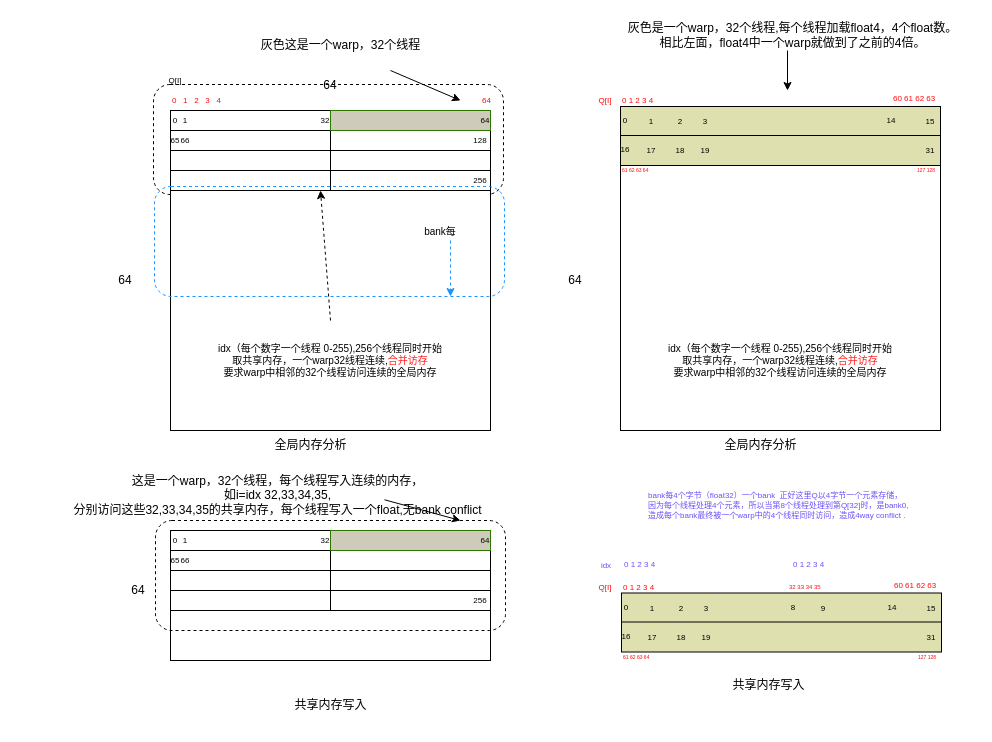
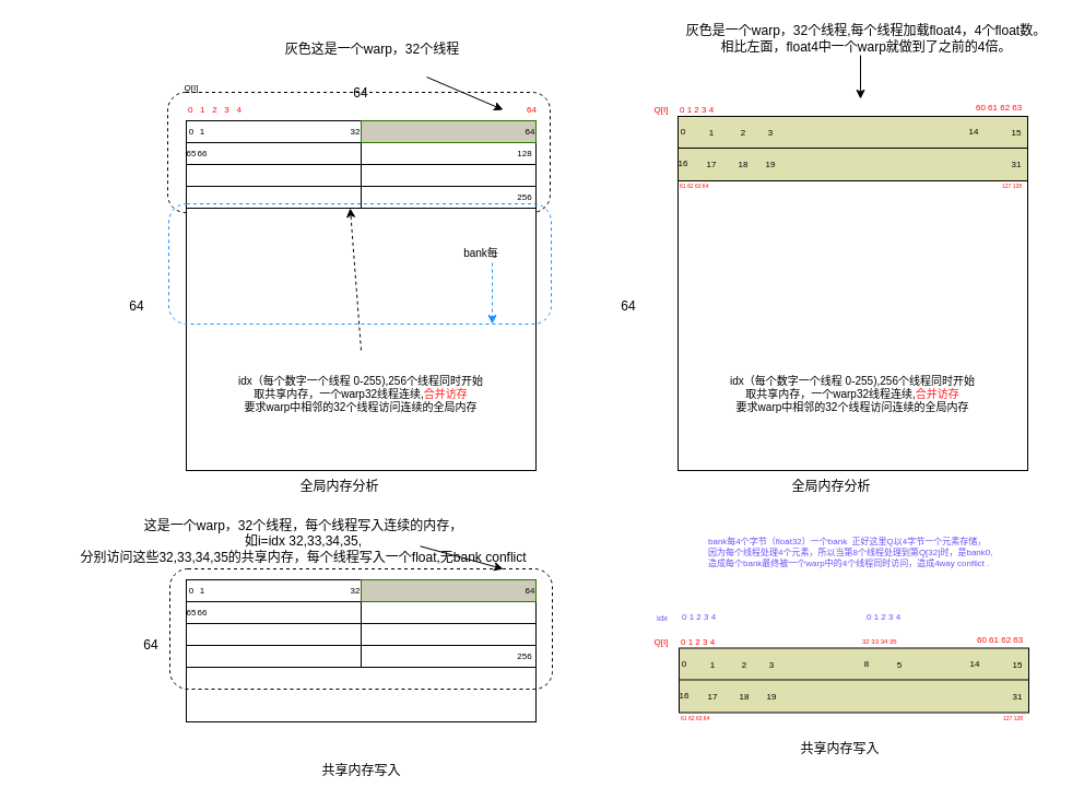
  <mxCell id="0" />
  <mxCell id="1" parent="0" />
  <mxCell id="2" value="" style="rounded=1;whiteSpace=wrap;html=1;fillColor=none;dashed=1;" vertex="1" parent="1"><mxGeometry x="153" y="84" width="350" height="110" as="geometry" /></mxCell>
  <mxCell id="3" value="" style="rounded=0;whiteSpace=wrap;html=1;" vertex="1" parent="1"><mxGeometry x="170" y="110" width="320" height="320" as="geometry" /></mxCell>
  <mxCell id="4" value="64" style="text;html=1;align=center;verticalAlign=middle;whiteSpace=wrap;rounded=0;" vertex="1" parent="1"><mxGeometry x="300" y="70" width="60" height="30" as="geometry" /></mxCell>
  <mxCell id="5" value="64" style="text;html=1;align=center;verticalAlign=middle;whiteSpace=wrap;rounded=0;" vertex="1" parent="1"><mxGeometry x="110" y="270" width="30" height="20" as="geometry" /></mxCell>
  <mxCell id="6" value="" style="rounded=0;whiteSpace=wrap;html=1;" vertex="1" parent="1"><mxGeometry x="170" y="130" width="160" height="20" as="geometry" /></mxCell>
  <mxCell id="7" value="" style="rounded=0;whiteSpace=wrap;html=1;fillColor=#CFCBBA;fontColor=#ffffff;strokeColor=#2D7600;" vertex="1" parent="1"><mxGeometry x="330" y="110" width="160" height="20" as="geometry" /></mxCell>
  <mxCell id="8" value="" style="rounded=0;whiteSpace=wrap;html=1;" vertex="1" parent="1"><mxGeometry x="330" y="150" width="160" height="20" as="geometry" /></mxCell>
  <mxCell id="9" value="" style="rounded=0;whiteSpace=wrap;html=1;" vertex="1" parent="1"><mxGeometry x="170" y="170" width="160" height="20" as="geometry" /></mxCell>
  <mxCell id="10" value="" style="rounded=0;whiteSpace=wrap;html=1;" vertex="1" parent="1"><mxGeometry x="330" y="170" width="160" height="20" as="geometry" /></mxCell>
  <mxCell id="11" value="" style="endArrow=classic;html=1;rounded=0;" edge="1" parent="1"><mxGeometry width="50" height="50" relative="1" as="geometry"><mxPoint x="390" y="70" as="sourcePoint" /><mxPoint x="460" y="100" as="targetPoint" /></mxGeometry></mxCell>
  <mxCell id="12" value="灰色这是一个warp，32个线程" style="text;html=1;align=center;verticalAlign=middle;resizable=0;points=[];autosize=1;strokeColor=none;fillColor=none;" vertex="1" parent="1"><mxGeometry x="250" y="30" width="180" height="30" as="geometry" /></mxCell>
  <mxCell id="13" value="全局内存分析" style="text;html=1;align=center;verticalAlign=middle;resizable=0;points=[];autosize=1;strokeColor=none;fillColor=none;" vertex="1" parent="1"><mxGeometry x="260" y="430" width="100" height="30" as="geometry" /></mxCell>
  <mxCell id="14" value="0" style="text;html=1;align=center;verticalAlign=middle;whiteSpace=wrap;rounded=0;fontSize=8;" vertex="1" parent="1"><mxGeometry x="170" y="110" width="10" height="20" as="geometry" /></mxCell>
  <mxCell id="15" value="1" style="text;html=1;align=center;verticalAlign=middle;whiteSpace=wrap;rounded=0;fontSize=8;" vertex="1" parent="1"><mxGeometry x="180" y="110" width="10" height="20" as="geometry" /></mxCell>
  <mxCell id="16" value="32" style="text;html=1;align=center;verticalAlign=middle;whiteSpace=wrap;rounded=0;fontSize=8;" vertex="1" parent="1"><mxGeometry x="320" y="110" width="10" height="20" as="geometry" /></mxCell>
  <mxCell id="17" value="64" style="text;html=1;align=center;verticalAlign=middle;whiteSpace=wrap;rounded=0;fontSize=8;" vertex="1" parent="1"><mxGeometry x="480" y="110" width="10" height="20" as="geometry" /></mxCell>
  <mxCell id="18" value="65" style="text;html=1;align=center;verticalAlign=middle;whiteSpace=wrap;rounded=0;fontSize=8;" vertex="1" parent="1"><mxGeometry x="170" y="130" width="10" height="20" as="geometry" /></mxCell>
  <mxCell id="19" value="66" style="text;html=1;align=center;verticalAlign=middle;whiteSpace=wrap;rounded=0;fontSize=8;" vertex="1" parent="1"><mxGeometry x="180" y="130" width="10" height="20" as="geometry" /></mxCell>
  <mxCell id="20" value="256" style="text;html=1;align=center;verticalAlign=middle;whiteSpace=wrap;rounded=0;fontSize=8;" vertex="1" parent="1"><mxGeometry x="470" y="170" width="20" height="20" as="geometry" /></mxCell>
  <mxCell id="21" value="" style="endArrow=classic;html=1;rounded=0;startArrow=none;startFill=0;dashed=1;" edge="1" parent="1"><mxGeometry width="50" height="50" relative="1" as="geometry"><mxPoint x="330" y="320" as="sourcePoint" /><mxPoint x="320" y="190" as="targetPoint" /></mxGeometry></mxCell>
  <mxCell id="22" value="idx（每个数字一个线程 0-255),256个线程同时开始&lt;div&gt;取共享内存，一个warp32线程连续,&lt;font style=&quot;color: rgb(255, 28, 28);&quot;&gt;合并访存&lt;/font&gt;&lt;/div&gt;&lt;div&gt;要求warp中相邻的32个线程访问连续的全局内存&lt;/div&gt;" style="text;html=1;align=center;verticalAlign=middle;whiteSpace=wrap;rounded=0;fontSize=10;" vertex="1" parent="1"><mxGeometry x="210" y="340" width="240" height="40" as="geometry" /></mxCell>
  <mxCell id="23" value="" style="rounded=1;whiteSpace=wrap;html=1;fillColor=none;dashed=1;fontColor=#3033FF;strokeColor=#1C93FF;" vertex="1" parent="1"><mxGeometry x="154" y="186" width="350" height="110" as="geometry" /></mxCell>
  <mxCell id="24" value="" style="endArrow=classic;html=1;rounded=0;startArrow=none;startFill=0;dashed=1;strokeColor=#1C93FF;" edge="1" parent="1"><mxGeometry width="50" height="50" relative="1" as="geometry"><mxPoint x="450" y="240" as="sourcePoint" /><mxPoint x="450" y="296" as="targetPoint" /></mxGeometry></mxCell>
  <mxCell id="25" value="bank每" style="text;html=1;align=center;verticalAlign=middle;whiteSpace=wrap;rounded=0;fontSize=10;" vertex="1" parent="1"><mxGeometry x="400" y="211" width="80" height="40" as="geometry" /></mxCell>
  <mxCell id="26" value="" style="rounded=0;whiteSpace=wrap;html=1;" vertex="1" parent="1"><mxGeometry x="170" y="530" width="320" height="130" as="geometry" /></mxCell>
  <mxCell id="27" value="64" style="text;html=1;align=center;verticalAlign=middle;whiteSpace=wrap;rounded=0;" vertex="1" parent="1"><mxGeometry x="123" y="580" width="30" height="20" as="geometry" /></mxCell>
  <mxCell id="28" value="" style="rounded=0;whiteSpace=wrap;html=1;" vertex="1" parent="1"><mxGeometry x="170" y="550" width="160" height="20" as="geometry" /></mxCell>
  <mxCell id="29" value="" style="rounded=0;whiteSpace=wrap;html=1;fillColor=#CFCBBA;fontColor=#ffffff;strokeColor=#2D7600;" vertex="1" parent="1"><mxGeometry x="330" y="530" width="160" height="20" as="geometry" /></mxCell>
  <mxCell id="30" value="" style="rounded=0;whiteSpace=wrap;html=1;" vertex="1" parent="1"><mxGeometry x="330" y="570" width="160" height="20" as="geometry" /></mxCell>
  <mxCell id="31" value="" style="rounded=0;whiteSpace=wrap;html=1;" vertex="1" parent="1"><mxGeometry x="170" y="590" width="160" height="20" as="geometry" /></mxCell>
  <mxCell id="32" value="" style="rounded=0;whiteSpace=wrap;html=1;" vertex="1" parent="1"><mxGeometry x="330" y="590" width="160" height="20" as="geometry" /></mxCell>
  <mxCell id="33" value="" style="endArrow=classic;html=1;rounded=0;exitX=1;exitY=0.976;exitDx=0;exitDy=0;exitPerimeter=0;" edge="1" parent="1"><mxGeometry width="50" height="50" relative="1" as="geometry"><mxPoint x="384" y="499.28" as="sourcePoint" /><mxPoint x="460" y="520" as="targetPoint" /></mxGeometry></mxCell>
  <mxCell id="34" value="共享内存写入" style="text;html=1;align=center;verticalAlign=middle;resizable=0;points=[];autosize=1;strokeColor=none;fillColor=none;" vertex="1" parent="1"><mxGeometry x="280" y="690" width="100" height="30" as="geometry" /></mxCell>
  <mxCell id="35" value="0" style="text;html=1;align=center;verticalAlign=middle;whiteSpace=wrap;rounded=0;fontSize=8;" vertex="1" parent="1"><mxGeometry x="170" y="530" width="10" height="20" as="geometry" /></mxCell>
  <mxCell id="36" value="1" style="text;html=1;align=center;verticalAlign=middle;whiteSpace=wrap;rounded=0;fontSize=8;" vertex="1" parent="1"><mxGeometry x="180" y="530" width="10" height="20" as="geometry" /></mxCell>
  <mxCell id="37" value="32" style="text;html=1;align=center;verticalAlign=middle;whiteSpace=wrap;rounded=0;fontSize=8;" vertex="1" parent="1"><mxGeometry x="320" y="530" width="10" height="20" as="geometry" /></mxCell>
  <mxCell id="38" value="64" style="text;html=1;align=center;verticalAlign=middle;whiteSpace=wrap;rounded=0;fontSize=8;" vertex="1" parent="1"><mxGeometry x="480" y="530" width="10" height="20" as="geometry" /></mxCell>
  <mxCell id="39" value="65" style="text;html=1;align=center;verticalAlign=middle;whiteSpace=wrap;rounded=0;fontSize=8;" vertex="1" parent="1"><mxGeometry x="170" y="550" width="10" height="20" as="geometry" /></mxCell>
  <mxCell id="40" value="66" style="text;html=1;align=center;verticalAlign=middle;whiteSpace=wrap;rounded=0;fontSize=8;" vertex="1" parent="1"><mxGeometry x="180" y="550" width="10" height="20" as="geometry" /></mxCell>
  <mxCell id="41" value="256" style="text;html=1;align=center;verticalAlign=middle;whiteSpace=wrap;rounded=0;fontSize=8;" vertex="1" parent="1"><mxGeometry x="470" y="590" width="20" height="20" as="geometry" /></mxCell>
  <mxCell id="42" value="" style="rounded=1;whiteSpace=wrap;html=1;fillColor=none;dashed=1;" vertex="1" parent="1"><mxGeometry x="155" y="520" width="350" height="110" as="geometry" /></mxCell>
  <mxCell id="43" value="&lt;span style=&quot;text-wrap-mode: nowrap;&quot;&gt;这是一个warp，32个线程，每个线程写入连续的内存，&lt;/span&gt;&lt;div&gt;&lt;span style=&quot;text-wrap-mode: nowrap;&quot;&gt;如i=idx 32,33,34,35,&lt;/span&gt;&lt;span style=&quot;text-wrap-mode: nowrap; background-color: transparent; color: light-dark(rgb(0, 0, 0), rgb(255, 255, 255));&quot;&gt;分别访问这些32,33,34,35的共享内存，每个线程写入一个float,无bank conflict&lt;/span&gt;&lt;/div&gt;" style="text;html=1;align=center;verticalAlign=middle;whiteSpace=wrap;rounded=0;" vertex="1" parent="1"><mxGeometry x="20" y="480" width="515" height="30" as="geometry" /></mxCell>
  <mxCell id="44" value="" style="rounded=0;whiteSpace=wrap;html=1;" vertex="1" parent="1"><mxGeometry x="620" y="110" width="320" height="320" as="geometry" /></mxCell>
  <mxCell id="45" value="64" style="text;html=1;align=center;verticalAlign=middle;whiteSpace=wrap;rounded=0;" vertex="1" parent="1"><mxGeometry x="560" y="270" width="30" height="20" as="geometry" /></mxCell>
  <mxCell id="46" value="" style="rounded=0;whiteSpace=wrap;html=1;fillColor=#DEE1AF;" vertex="1" parent="1"><mxGeometry x="620" y="106" width="320" height="30" as="geometry" /></mxCell>
  <mxCell id="47" value="" style="endArrow=classic;html=1;rounded=0;" edge="1" parent="1"><mxGeometry width="50" height="50" relative="1" as="geometry"><mxPoint x="787" y="50" as="sourcePoint" /><mxPoint x="787" y="90" as="targetPoint" /></mxGeometry></mxCell>
  <mxCell id="48" value="全局内存分析" style="text;html=1;align=center;verticalAlign=middle;resizable=0;points=[];autosize=1;strokeColor=none;fillColor=none;" vertex="1" parent="1"><mxGeometry x="710" y="430" width="100" height="30" as="geometry" /></mxCell>
  <mxCell id="49" value="0" style="text;html=1;align=center;verticalAlign=middle;whiteSpace=wrap;rounded=0;fontSize=8;" vertex="1" parent="1"><mxGeometry x="620" y="110" width="10" height="20" as="geometry" /></mxCell>
  <mxCell id="50" value="1" style="text;html=1;align=center;verticalAlign=middle;whiteSpace=wrap;rounded=0;fontSize=8;" vertex="1" parent="1"><mxGeometry x="646" y="111" width="10" height="20" as="geometry" /></mxCell>
  <mxCell id="51" value="15" style="text;html=1;align=center;verticalAlign=middle;whiteSpace=wrap;rounded=0;fontSize=8;" vertex="1" parent="1"><mxGeometry x="925" y="111" width="10" height="20" as="geometry" /></mxCell>
  <mxCell id="52" value="idx（每个数字一个线程 0-255),256个线程同时开始&lt;div&gt;取共享内存，一个warp32线程连续,&lt;font style=&quot;color: rgb(255, 28, 28);&quot;&gt;合并访存&lt;/font&gt;&lt;/div&gt;&lt;div&gt;要求warp中相邻的32个线程访问连续的全局内存&lt;/div&gt;" style="text;html=1;align=center;verticalAlign=middle;whiteSpace=wrap;rounded=0;fontSize=10;" vertex="1" parent="1"><mxGeometry x="660" y="340" width="240" height="40" as="geometry" /></mxCell>
  <mxCell id="53" value="共享内存写入" style="text;html=1;align=center;verticalAlign=middle;resizable=0;points=[];autosize=1;strokeColor=none;fillColor=none;" vertex="1" parent="1"><mxGeometry x="718" y="670" width="100" height="30" as="geometry" /></mxCell>
  <mxCell id="54" value="0 1 2 3 4" style="text;html=1;align=left;verticalAlign=middle;whiteSpace=wrap;rounded=0;fontSize=8;fontColor=#FF0A0A;" vertex="1" parent="1"><mxGeometry x="620" y="90" width="130" height="20" as="geometry" /></mxCell>
  <mxCell id="55" value="Q[I]" style="text;html=1;align=center;verticalAlign=middle;whiteSpace=wrap;rounded=0;fontSize=8;fontColor=light-dark(#ff0000, #ededed);" vertex="1" parent="1"><mxGeometry x="600" y="90" width="10" height="20" as="geometry" /></mxCell>
  <mxCell id="56" value="2" style="text;html=1;align=center;verticalAlign=middle;whiteSpace=wrap;rounded=0;fontSize=8;" vertex="1" parent="1"><mxGeometry x="675" y="111" width="10" height="20" as="geometry" /></mxCell>
  <mxCell id="57" value="3" style="text;html=1;align=center;verticalAlign=middle;whiteSpace=wrap;rounded=0;fontSize=8;" vertex="1" parent="1"><mxGeometry x="700" y="111" width="10" height="20" as="geometry" /></mxCell>
  <mxCell id="58" value="0&amp;nbsp; &amp;nbsp;1&amp;nbsp; &amp;nbsp;2&amp;nbsp; &amp;nbsp;3&amp;nbsp; &amp;nbsp;4" style="text;html=1;align=left;verticalAlign=middle;whiteSpace=wrap;rounded=0;fontSize=8;fontColor=#FF0A0A;" vertex="1" parent="1"><mxGeometry x="170" y="90" width="130" height="20" as="geometry" /></mxCell>
  <mxCell id="59" value="Q[I]" style="text;html=1;align=center;verticalAlign=middle;whiteSpace=wrap;rounded=0;fontSize=8;" vertex="1" parent="1"><mxGeometry x="170" y="70" width="10" height="20" as="geometry" /></mxCell>
  <mxCell id="60" value="64" style="text;html=1;align=left;verticalAlign=middle;whiteSpace=wrap;rounded=0;fontSize=8;fontColor=#FF0A0A;" vertex="1" parent="1"><mxGeometry x="480" y="90" width="10" height="20" as="geometry" /></mxCell>
  <mxCell id="61" value="60 61 62 63" style="text;html=1;align=left;verticalAlign=middle;whiteSpace=wrap;rounded=0;fontSize=8;fontColor=#FF0A0A;" vertex="1" parent="1"><mxGeometry x="891" y="88" width="70" height="20" as="geometry" /></mxCell>
  <mxCell id="62" value="&lt;span style=&quot;text-wrap-mode: nowrap;&quot;&gt;灰色&lt;/span&gt;&lt;span style=&quot;text-wrap-mode: nowrap;&quot;&gt;是一个warp，32个线程,每个线程加载float4，4个float数。&lt;/span&gt;&lt;div&gt;&lt;span style=&quot;text-wrap-mode: nowrap;&quot;&gt;相比左面，float4中一个warp就做到了之前的4倍。&lt;/span&gt;&lt;/div&gt;" style="text;html=1;align=center;verticalAlign=middle;whiteSpace=wrap;rounded=0;" vertex="1" parent="1"><mxGeometry x="620" y="20" width="345" height="30" as="geometry" /></mxCell>
  <mxCell id="63" value="" style="rounded=0;whiteSpace=wrap;html=1;fillColor=#DEE1AF;" vertex="1" parent="1"><mxGeometry x="620" y="135" width="320" height="30" as="geometry" /></mxCell>
  <mxCell id="64" value="16" style="text;html=1;align=center;verticalAlign=middle;whiteSpace=wrap;rounded=0;fontSize=8;" vertex="1" parent="1"><mxGeometry x="620" y="139" width="10" height="20" as="geometry" /></mxCell>
  <mxCell id="65" value="17" style="text;html=1;align=center;verticalAlign=middle;whiteSpace=wrap;rounded=0;fontSize=8;" vertex="1" parent="1"><mxGeometry x="646" y="140" width="10" height="20" as="geometry" /></mxCell>
  <mxCell id="66" value="31" style="text;html=1;align=center;verticalAlign=middle;whiteSpace=wrap;rounded=0;fontSize=8;" vertex="1" parent="1"><mxGeometry x="925" y="140" width="10" height="20" as="geometry" /></mxCell>
  <mxCell id="67" value="18" style="text;html=1;align=center;verticalAlign=middle;whiteSpace=wrap;rounded=0;fontSize=8;" vertex="1" parent="1"><mxGeometry x="675" y="140" width="10" height="20" as="geometry" /></mxCell>
  <mxCell id="68" value="19" style="text;html=1;align=center;verticalAlign=middle;whiteSpace=wrap;rounded=0;fontSize=8;" vertex="1" parent="1"><mxGeometry x="700" y="140" width="10" height="20" as="geometry" /></mxCell>
  <mxCell id="69" value="14" style="text;html=1;align=center;verticalAlign=middle;whiteSpace=wrap;rounded=0;fontSize=8;" vertex="1" parent="1"><mxGeometry x="886" y="110" width="10" height="20" as="geometry" /></mxCell>
  <mxCell id="70" value="61 62 63 64" style="text;html=1;align=left;verticalAlign=middle;whiteSpace=wrap;rounded=0;fontSize=5;fontColor=#FF0A0A;" vertex="1" parent="1"><mxGeometry x="620" y="159" width="130" height="20" as="geometry" /></mxCell>
  <mxCell id="71" value="128" style="text;html=1;align=center;verticalAlign=middle;whiteSpace=wrap;rounded=0;fontSize=8;" vertex="1" parent="1"><mxGeometry x="475" y="130" width="10" height="20" as="geometry" /></mxCell>
  <mxCell id="72" value="127 128" style="text;html=1;align=left;verticalAlign=middle;whiteSpace=wrap;rounded=0;fontSize=5;fontColor=#FF0A0A;" vertex="1" parent="1"><mxGeometry x="915" y="159" width="35" height="20" as="geometry" /></mxCell>
  <mxCell id="73" value="" style="rounded=0;whiteSpace=wrap;html=1;fillColor=#DEE1AF;" vertex="1" parent="1"><mxGeometry x="621" y="592.5" width="320" height="30" as="geometry" /></mxCell>
  <mxCell id="74" value="0" style="text;html=1;align=center;verticalAlign=middle;whiteSpace=wrap;rounded=0;fontSize=8;" vertex="1" parent="1"><mxGeometry x="621" y="596.5" width="10" height="20" as="geometry" /></mxCell>
  <mxCell id="75" value="1" style="text;html=1;align=center;verticalAlign=middle;whiteSpace=wrap;rounded=0;fontSize=8;" vertex="1" parent="1"><mxGeometry x="647" y="597.5" width="10" height="20" as="geometry" /></mxCell>
  <mxCell id="76" value="15" style="text;html=1;align=center;verticalAlign=middle;whiteSpace=wrap;rounded=0;fontSize=8;" vertex="1" parent="1"><mxGeometry x="926" y="597.5" width="10" height="20" as="geometry" /></mxCell>
  <mxCell id="77" value="0 1 2 3 4" style="text;html=1;align=left;verticalAlign=middle;whiteSpace=wrap;rounded=0;fontSize=8;fontColor=#FF0A0A;" vertex="1" parent="1"><mxGeometry x="621" y="576.5" width="130" height="20" as="geometry" /></mxCell>
  <mxCell id="78" value="2" style="text;html=1;align=center;verticalAlign=middle;whiteSpace=wrap;rounded=0;fontSize=8;" vertex="1" parent="1"><mxGeometry x="676" y="597.5" width="10" height="20" as="geometry" /></mxCell>
  <mxCell id="79" value="3" style="text;html=1;align=center;verticalAlign=middle;whiteSpace=wrap;rounded=0;fontSize=8;" vertex="1" parent="1"><mxGeometry x="701" y="597.5" width="10" height="20" as="geometry" /></mxCell>
  <mxCell id="80" value="60 61 62 63" style="text;html=1;align=left;verticalAlign=middle;whiteSpace=wrap;rounded=0;fontSize=8;fontColor=#FF0A0A;" vertex="1" parent="1"><mxGeometry x="892" y="574.5" width="70" height="20" as="geometry" /></mxCell>
  <mxCell id="81" value="" style="rounded=0;whiteSpace=wrap;html=1;fillColor=#DEE1AF;" vertex="1" parent="1"><mxGeometry x="621" y="621.5" width="320" height="30" as="geometry" /></mxCell>
  <mxCell id="82" value="16" style="text;html=1;align=center;verticalAlign=middle;whiteSpace=wrap;rounded=0;fontSize=8;" vertex="1" parent="1"><mxGeometry x="621" y="625.5" width="10" height="20" as="geometry" /></mxCell>
  <mxCell id="83" value="17" style="text;html=1;align=center;verticalAlign=middle;whiteSpace=wrap;rounded=0;fontSize=8;" vertex="1" parent="1"><mxGeometry x="647" y="626.5" width="10" height="20" as="geometry" /></mxCell>
  <mxCell id="84" value="31" style="text;html=1;align=center;verticalAlign=middle;whiteSpace=wrap;rounded=0;fontSize=8;" vertex="1" parent="1"><mxGeometry x="926" y="626.5" width="10" height="20" as="geometry" /></mxCell>
  <mxCell id="85" value="18" style="text;html=1;align=center;verticalAlign=middle;whiteSpace=wrap;rounded=0;fontSize=8;" vertex="1" parent="1"><mxGeometry x="676" y="626.5" width="10" height="20" as="geometry" /></mxCell>
  <mxCell id="86" value="19" style="text;html=1;align=center;verticalAlign=middle;whiteSpace=wrap;rounded=0;fontSize=8;" vertex="1" parent="1"><mxGeometry x="701" y="626.5" width="10" height="20" as="geometry" /></mxCell>
  <mxCell id="87" value="14" style="text;html=1;align=center;verticalAlign=middle;whiteSpace=wrap;rounded=0;fontSize=8;" vertex="1" parent="1"><mxGeometry x="887" y="596.5" width="10" height="20" as="geometry" /></mxCell>
  <mxCell id="88" value="61 62 63 64" style="text;html=1;align=left;verticalAlign=middle;whiteSpace=wrap;rounded=0;fontSize=5;fontColor=#FF0A0A;" vertex="1" parent="1"><mxGeometry x="621" y="645.5" width="130" height="20" as="geometry" /></mxCell>
  <mxCell id="89" value="127 128" style="text;html=1;align=left;verticalAlign=middle;whiteSpace=wrap;rounded=0;fontSize=5;fontColor=#FF0A0A;" vertex="1" parent="1"><mxGeometry x="916" y="645.5" width="35" height="20" as="geometry" /></mxCell>
  <mxCell id="90" value="8" style="text;html=1;align=center;verticalAlign=middle;whiteSpace=wrap;rounded=0;fontSize=8;" vertex="1" parent="1"><mxGeometry x="788" y="597" width="10" height="20" as="geometry" /></mxCell>
- <mxCell id="91" value="9" style="text;html=1;align=center;verticalAlign=middle;whiteSpace=wrap;rounded=0;fontSize=8;" vertex="1" parent="1"><mxGeometry x="818" y="598" width="10" height="20" as="geometry" /></mxCell>
+ <mxCell id="91" value="5" style="text;html=1;align=center;verticalAlign=middle;whiteSpace=wrap;rounded=0;fontSize=8;" vertex="1" parent="1"><mxGeometry x="818" y="598" width="10" height="20" as="geometry" /></mxCell>
  <mxCell id="92" value="32 33 34 35" style="text;html=1;align=left;verticalAlign=middle;whiteSpace=wrap;rounded=0;fontSize=6;fontColor=#FF0A0A;" vertex="1" parent="1"><mxGeometry x="787" y="577" width="65" height="20" as="geometry" /></mxCell>
  <mxCell id="93" value="Q[I]" style="text;html=1;align=center;verticalAlign=middle;whiteSpace=wrap;rounded=0;fontSize=8;fontColor=light-dark(#ff0000, #ededed);" vertex="1" parent="1"><mxGeometry x="600" y="577" width="10" height="20" as="geometry" /></mxCell>
  <mxCell id="94" value="0 1 2 3 4" style="text;html=1;align=left;verticalAlign=middle;whiteSpace=wrap;rounded=0;fontSize=8;fontColor=#6D4FFB;" vertex="1" parent="1"><mxGeometry x="622" y="554" width="59" height="20" as="geometry" /></mxCell>
  <mxCell id="95" value="idx" style="text;html=1;align=center;verticalAlign=middle;whiteSpace=wrap;rounded=0;fontSize=8;fontColor=#6D4FFB;" vertex="1" parent="1"><mxGeometry x="601" y="554.5" width="10" height="20" as="geometry" /></mxCell>
  <mxCell id="96" value="0 1 2 3 4" style="text;html=1;align=left;verticalAlign=middle;whiteSpace=wrap;rounded=0;fontSize=8;fontColor=#6D4FFB;" vertex="1" parent="1"><mxGeometry x="791" y="554" width="59" height="20" as="geometry" /></mxCell>
  <mxCell id="97" value="bank每4个字节（float32）一个bank&amp;nbsp;&amp;nbsp;&lt;span style=&quot;background-color: transparent; color: light-dark(rgb(109, 79, 251), rgb(163, 137, 255));&quot;&gt;正好这里Q以4字节一个元素存储，&lt;/span&gt;&lt;div&gt;因为每个线程处理4个元素，&lt;span style=&quot;background-color: transparent; color: light-dark(rgb(109, 79, 251), rgb(163, 137, 255));&quot;&gt;所以当第8个线程处理到第Q[32]时，是bank0,&lt;/span&gt;&lt;/div&gt;&lt;div&gt;&lt;span style=&quot;background-color: transparent; color: light-dark(rgb(109, 79, 251), rgb(163, 137, 255));&quot;&gt;造成每个bank最终被一个warp中的4个线程同时访问，造成4way conflict .&lt;/span&gt;&lt;/div&gt;&lt;div&gt;&lt;br&gt;&lt;/div&gt;" style="text;html=1;align=left;verticalAlign=middle;whiteSpace=wrap;rounded=0;fontSize=8;fontColor=#6D4FFB;" vertex="1" parent="1"><mxGeometry x="646" y="480" width="324" height="60" as="geometry" /></mxCell>
